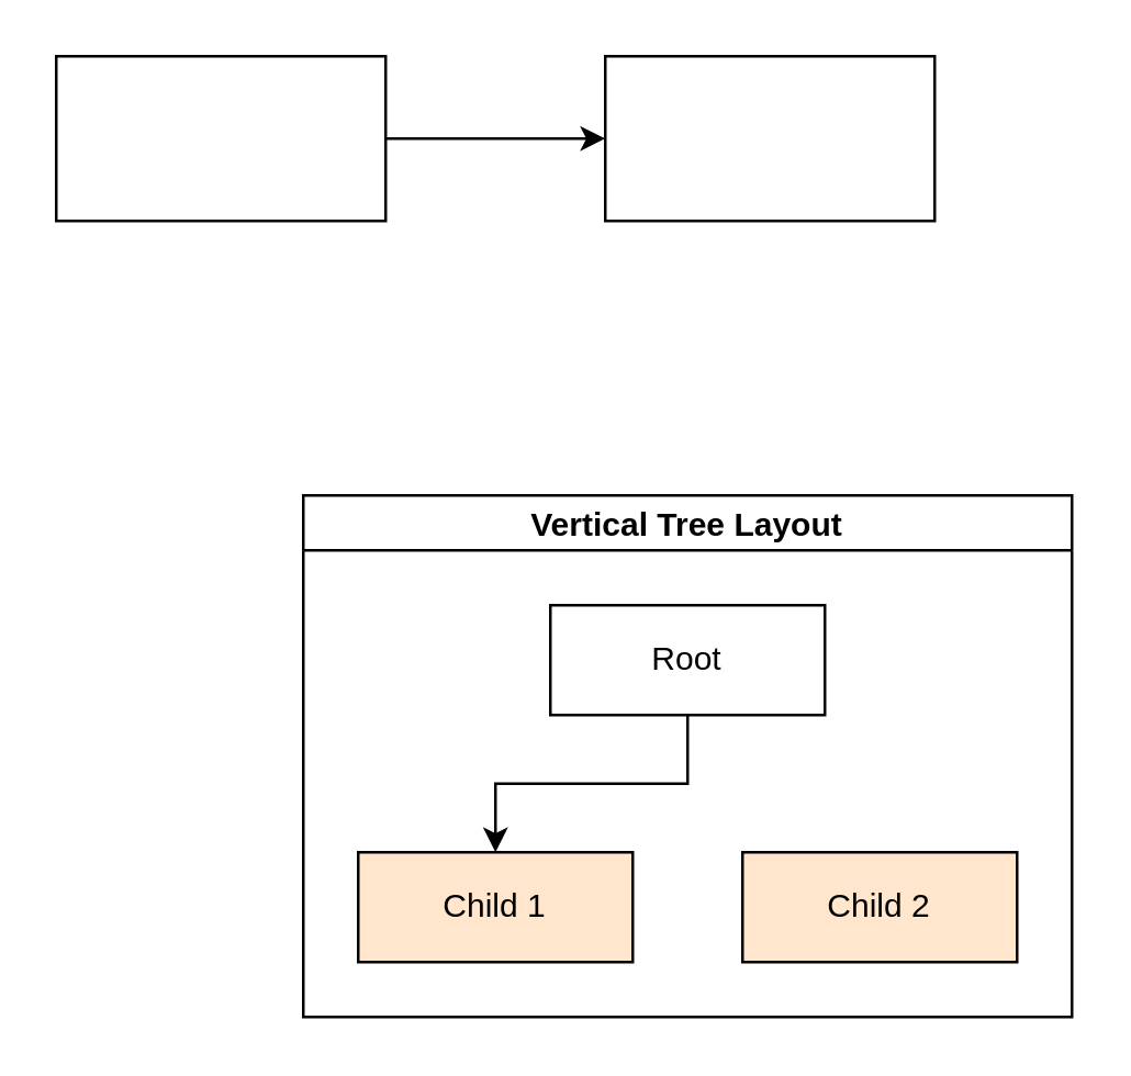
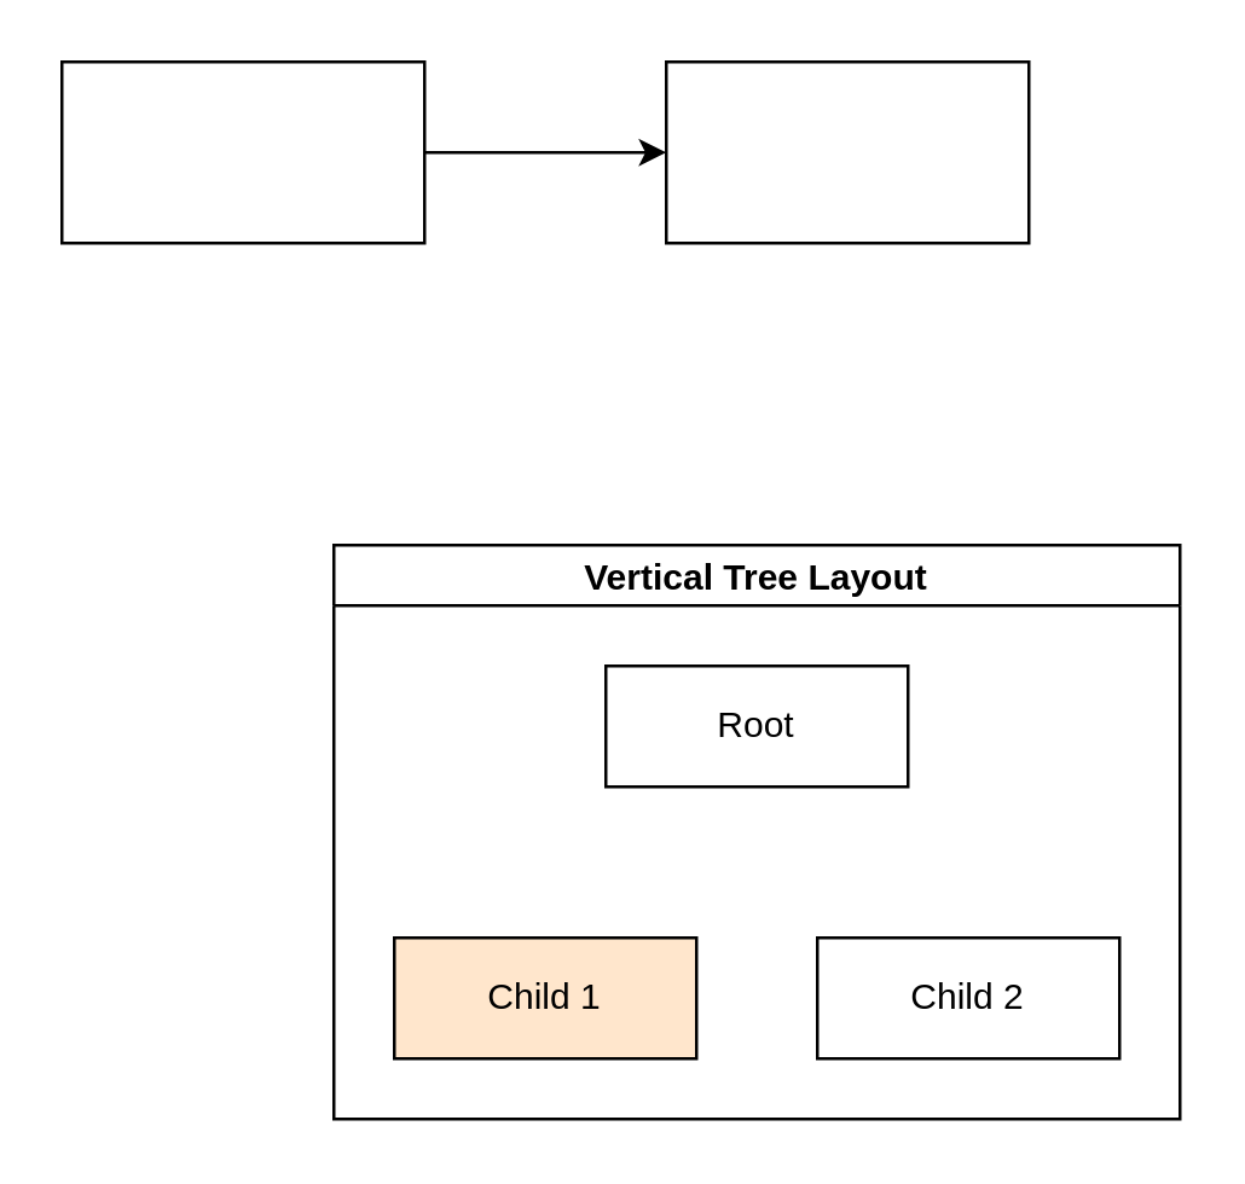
  <mxCell id="0" />
  <mxCell id="1" parent="0" />
  <mxCell id="2" value="" style="edgeStyle=none;html=1;" edge="1" parent="1" source="3" target="4"><mxGeometry relative="1" as="geometry" /></mxCell>
  <mxCell id="3" value="" style="rounded=0;whiteSpace=wrap;html=1;" vertex="1" parent="1"><mxGeometry x="20" y="20" width="120" height="60" as="geometry" /></mxCell>
  <mxCell id="4" value="" style="whiteSpace=wrap;html=1;rounded=0;" vertex="1" parent="1"><mxGeometry x="220" y="20" width="120" height="60" as="geometry" /></mxCell>
  <mxCell id="5" value="Vertical Tree Layout" style="swimlane;startSize=20;horizontal=1;childLayout=treeLayout;horizontalTree=0;resizable=0;containerType=tree;" vertex="1" parent="1"><mxGeometry x="110" y="180" width="280" height="190" as="geometry" /></mxCell>
  <mxCell id="6" value="Root" style="whiteSpace=wrap;html=1;" vertex="1" parent="5"><mxGeometry x="90" y="40" width="100" height="40" as="geometry" /></mxCell>
  <mxCell id="7" value="Child 1" style="whiteSpace=wrap;html=1;fillColor=#ffe6cc;" vertex="1" parent="5"><mxGeometry x="20" y="130" width="100" height="40" as="geometry" /></mxCell>
- <mxCell id="8" value="" style="edgeStyle=elbowEdgeStyle;elbow=vertical;html=1;rounded=0;" edge="1" parent="5" source="6" target="7"><mxGeometry relative="1" as="geometry" /></mxCell>
- <mxCell id="9" value="Child 2" style="whiteSpace=wrap;html=1;fillColor=#ffe6cc;" vertex="1" parent="5"><mxGeometry x="160" y="130" width="100" height="40" as="geometry" /></mxCell>
+ <mxCell id="9" value="Child 2" style="whiteSpace=wrap;html=1;" vertex="1" parent="5"><mxGeometry x="160" y="130" width="100" height="40" as="geometry" /></mxCell>
